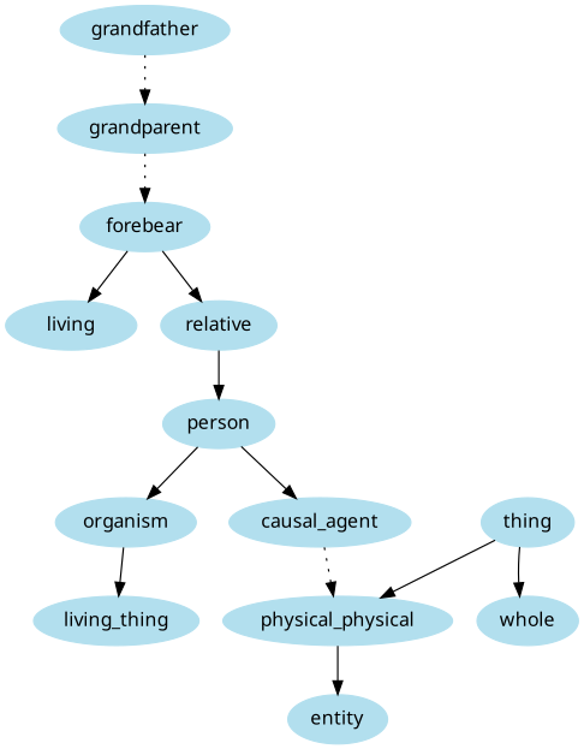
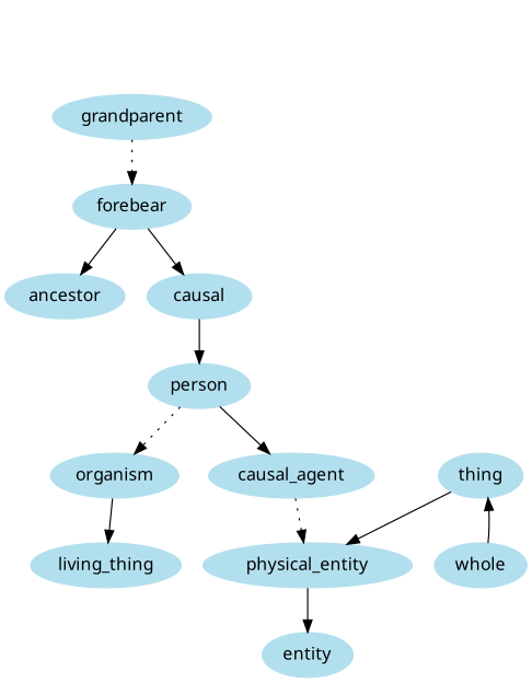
  digraph {
    fontname="Noto Sans"
    node [color=lightblue2 fontname="Noto Sans" style=filled]
    edge [fontname="Noto Sans" style=solid]
-   grandfather
    grandparent
    forebear
-   ancestor [label=living]
-   relative
+   ancestor
+   relative [label=causal]
    person
    causal_agent
    organism
-   physical_entity [label=physical_physical]
+   physical_entity
    living_thing
    entity
    n12 [label=thing]
    whole
-   grandfather -> grandparent [style=dotted]
    grandparent -> forebear [style=dotted]
    forebear -> ancestor
    forebear -> relative
    relative -> person
    person -> causal_agent
-   person -> organism
+   person -> organism [style=dotted]
    causal_agent -> physical_entity [style=dotted]
    organism -> living_thing
    physical_entity -> entity
    n12 -> physical_entity
-   n12 -> whole
+   whole -> n12
  }
